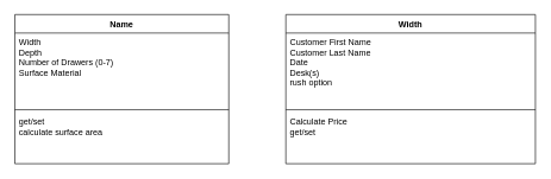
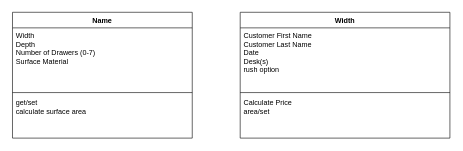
  <mxCell id="0" />
  <mxCell id="1" parent="0" />
  <mxCell id="2" value="Name" style="swimlane;fontStyle=1;align=center;verticalAlign=top;childLayout=stackLayout;horizontal=1;startSize=26;horizontalStack=0;resizeParent=1;resizeParentMax=0;resizeLast=0;collapsible=1;marginBottom=0;" vertex="1" parent="1"><mxGeometry x="20" y="20" width="300" height="210" as="geometry" /></mxCell>
  <mxCell id="3" value="Width&#10;Depth&#10;Number of Drawers (0-7)&#10;Surface Material" style="text;strokeColor=none;fillColor=none;align=left;verticalAlign=top;spacingLeft=4;spacingRight=4;overflow=hidden;rotatable=0;points=[[0,0.5],[1,0.5]];portConstraint=eastwest;" vertex="1" parent="2"><mxGeometry y="26" width="300" height="104" as="geometry" /></mxCell>
  <mxCell id="4" value="" style="line;strokeWidth=1;fillColor=none;align=left;verticalAlign=middle;spacingTop=-1;spacingLeft=3;spacingRight=3;rotatable=0;labelPosition=right;points=[];portConstraint=eastwest;" vertex="1" parent="2"><mxGeometry y="130" width="300" height="8" as="geometry" /></mxCell>
  <mxCell id="5" value="get/set&#10;calculate surface area" style="text;strokeColor=none;fillColor=none;align=left;verticalAlign=top;spacingLeft=4;spacingRight=4;overflow=hidden;rotatable=0;points=[[0,0.5],[1,0.5]];portConstraint=eastwest;" vertex="1" parent="2"><mxGeometry y="138" width="300" height="72" as="geometry" /></mxCell>
  <mxCell id="6" value="Width" style="swimlane;fontStyle=1;align=center;verticalAlign=top;childLayout=stackLayout;horizontal=1;startSize=26;horizontalStack=0;resizeParent=1;resizeParentMax=0;resizeLast=0;collapsible=1;marginBottom=0;" vertex="1" parent="1"><mxGeometry x="400" y="20" width="350" height="210" as="geometry" /></mxCell>
  <mxCell id="7" value="Customer First Name&#10;Customer Last Name&#10;Date&#10;Desk(s)&#10;rush option" style="text;strokeColor=none;fillColor=none;align=left;verticalAlign=top;spacingLeft=4;spacingRight=4;overflow=hidden;rotatable=0;points=[[0,0.5],[1,0.5]];portConstraint=eastwest;" vertex="1" parent="6"><mxGeometry y="26" width="350" height="104" as="geometry" /></mxCell>
  <mxCell id="8" value="" style="line;strokeWidth=1;fillColor=none;align=left;verticalAlign=middle;spacingTop=-1;spacingLeft=3;spacingRight=3;rotatable=0;labelPosition=right;points=[];portConstraint=eastwest;" vertex="1" parent="6"><mxGeometry y="130" width="350" height="8" as="geometry" /></mxCell>
- <mxCell id="9" value="Calculate Price&#10;get/set" style="text;strokeColor=none;fillColor=none;align=left;verticalAlign=top;spacingLeft=4;spacingRight=4;overflow=hidden;rotatable=0;points=[[0,0.5],[1,0.5]];portConstraint=eastwest;" vertex="1" parent="6"><mxGeometry y="138" width="350" height="72" as="geometry" /></mxCell>
+ <mxCell id="9" value="Calculate Price&#10;area/set" style="text;strokeColor=none;fillColor=none;align=left;verticalAlign=top;spacingLeft=4;spacingRight=4;overflow=hidden;rotatable=0;points=[[0,0.5],[1,0.5]];portConstraint=eastwest;" vertex="1" parent="6"><mxGeometry y="138" width="350" height="72" as="geometry" /></mxCell>
